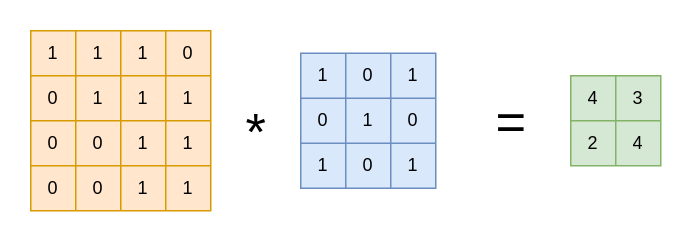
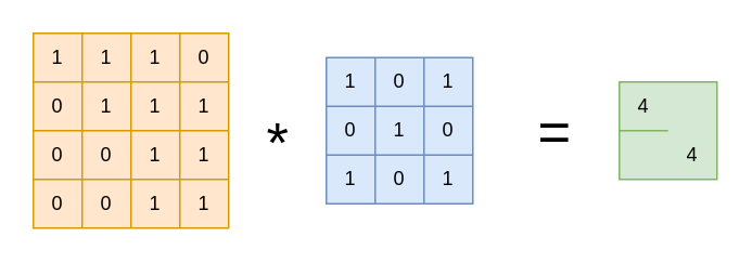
  <mxCell id="0" />
  <mxCell id="1" parent="0" />
  <mxCell id="2" value="" style="shape=table;html=1;whiteSpace=wrap;startSize=0;container=1;collapsible=0;childLayout=tableLayout;fillColor=#dae8fc;strokeColor=#6c8ebf;" vertex="1" parent="1"><mxGeometry x="200" y="35" width="90" height="90" as="geometry" /></mxCell>
  <mxCell id="3" value="" style="shape=partialRectangle;html=1;whiteSpace=wrap;collapsible=0;dropTarget=0;pointerEvents=0;fillColor=none;top=0;left=0;bottom=0;right=0;points=[[0,0.5],[1,0.5]];portConstraint=eastwest;" vertex="1" parent="2"><mxGeometry width="90" height="30" as="geometry" /></mxCell>
  <mxCell id="4" value="1" style="shape=partialRectangle;html=1;whiteSpace=wrap;connectable=0;overflow=hidden;fillColor=none;top=0;left=0;bottom=0;right=0;" vertex="1" parent="3"><mxGeometry width="30" height="30" as="geometry" /></mxCell>
  <mxCell id="5" value="0" style="shape=partialRectangle;html=1;whiteSpace=wrap;connectable=0;overflow=hidden;fillColor=none;top=0;left=0;bottom=0;right=0;" vertex="1" parent="3"><mxGeometry x="30" width="30" height="30" as="geometry" /></mxCell>
  <mxCell id="6" value="1" style="shape=partialRectangle;html=1;whiteSpace=wrap;connectable=0;overflow=hidden;fillColor=none;top=0;left=0;bottom=0;right=0;" vertex="1" parent="3"><mxGeometry x="60" width="30" height="30" as="geometry" /></mxCell>
  <mxCell id="7" value="" style="shape=partialRectangle;html=1;whiteSpace=wrap;collapsible=0;dropTarget=0;pointerEvents=0;fillColor=none;top=0;left=0;bottom=0;right=0;points=[[0,0.5],[1,0.5]];portConstraint=eastwest;" vertex="1" parent="2"><mxGeometry y="30" width="90" height="30" as="geometry" /></mxCell>
  <mxCell id="8" value="0" style="shape=partialRectangle;html=1;whiteSpace=wrap;connectable=0;overflow=hidden;fillColor=none;top=0;left=0;bottom=0;right=0;" vertex="1" parent="7"><mxGeometry width="30" height="30" as="geometry" /></mxCell>
  <mxCell id="9" value="1" style="shape=partialRectangle;html=1;whiteSpace=wrap;connectable=0;overflow=hidden;fillColor=none;top=0;left=0;bottom=0;right=0;" vertex="1" parent="7"><mxGeometry x="30" width="30" height="30" as="geometry" /></mxCell>
  <mxCell id="10" value="0" style="shape=partialRectangle;html=1;whiteSpace=wrap;connectable=0;overflow=hidden;fillColor=none;top=0;left=0;bottom=0;right=0;" vertex="1" parent="7"><mxGeometry x="60" width="30" height="30" as="geometry" /></mxCell>
  <mxCell id="11" value="" style="shape=partialRectangle;html=1;whiteSpace=wrap;collapsible=0;dropTarget=0;pointerEvents=0;fillColor=none;top=0;left=0;bottom=0;right=0;points=[[0,0.5],[1,0.5]];portConstraint=eastwest;" vertex="1" parent="2"><mxGeometry y="60" width="90" height="30" as="geometry" /></mxCell>
  <mxCell id="12" value="1" style="shape=partialRectangle;html=1;whiteSpace=wrap;connectable=0;overflow=hidden;fillColor=none;top=0;left=0;bottom=0;right=0;" vertex="1" parent="11"><mxGeometry width="30" height="30" as="geometry" /></mxCell>
  <mxCell id="13" value="0" style="shape=partialRectangle;html=1;whiteSpace=wrap;connectable=0;overflow=hidden;fillColor=none;top=0;left=0;bottom=0;right=0;" vertex="1" parent="11"><mxGeometry x="30" width="30" height="30" as="geometry" /></mxCell>
  <mxCell id="14" value="1" style="shape=partialRectangle;html=1;whiteSpace=wrap;connectable=0;overflow=hidden;fillColor=none;top=0;left=0;bottom=0;right=0;" vertex="1" parent="11"><mxGeometry x="60" width="30" height="30" as="geometry" /></mxCell>
  <mxCell id="15" value="" style="shape=table;html=1;whiteSpace=wrap;startSize=0;container=1;collapsible=0;childLayout=tableLayout;fillColor=#ffe6cc;strokeColor=#d79b00;" vertex="1" parent="1"><mxGeometry x="20" y="20" width="120" height="120" as="geometry" /></mxCell>
  <mxCell id="16" value="" style="shape=partialRectangle;html=1;whiteSpace=wrap;collapsible=0;dropTarget=0;pointerEvents=0;fillColor=none;top=0;left=0;bottom=0;right=0;points=[[0,0.5],[1,0.5]];portConstraint=eastwest;" vertex="1" parent="15"><mxGeometry width="120" height="30" as="geometry" /></mxCell>
  <mxCell id="17" value="1" style="shape=partialRectangle;html=1;whiteSpace=wrap;connectable=0;overflow=hidden;fillColor=none;top=0;left=0;bottom=0;right=0;" vertex="1" parent="16"><mxGeometry width="30" height="30" as="geometry" /></mxCell>
  <mxCell id="18" value="1" style="shape=partialRectangle;html=1;whiteSpace=wrap;connectable=0;overflow=hidden;fillColor=none;top=0;left=0;bottom=0;right=0;" vertex="1" parent="16"><mxGeometry x="30" width="30" height="30" as="geometry" /></mxCell>
  <mxCell id="19" value="1" style="shape=partialRectangle;html=1;whiteSpace=wrap;connectable=0;overflow=hidden;fillColor=none;top=0;left=0;bottom=0;right=0;" vertex="1" parent="16"><mxGeometry x="60" width="30" height="30" as="geometry" /></mxCell>
  <mxCell id="20" value="0" style="shape=partialRectangle;html=1;whiteSpace=wrap;connectable=0;overflow=hidden;fillColor=none;top=0;left=0;bottom=0;right=0;" vertex="1" parent="16"><mxGeometry x="90" width="30" height="30" as="geometry" /></mxCell>
  <mxCell id="21" value="" style="shape=partialRectangle;html=1;whiteSpace=wrap;collapsible=0;dropTarget=0;pointerEvents=0;fillColor=none;top=0;left=0;bottom=0;right=0;points=[[0,0.5],[1,0.5]];portConstraint=eastwest;" vertex="1" parent="15"><mxGeometry y="30" width="120" height="30" as="geometry" /></mxCell>
  <mxCell id="22" value="0" style="shape=partialRectangle;html=1;whiteSpace=wrap;connectable=0;overflow=hidden;fillColor=none;top=0;left=0;bottom=0;right=0;" vertex="1" parent="21"><mxGeometry width="30" height="30" as="geometry" /></mxCell>
  <mxCell id="23" value="1" style="shape=partialRectangle;html=1;whiteSpace=wrap;connectable=0;overflow=hidden;fillColor=none;top=0;left=0;bottom=0;right=0;" vertex="1" parent="21"><mxGeometry x="30" width="30" height="30" as="geometry" /></mxCell>
  <mxCell id="24" value="1" style="shape=partialRectangle;html=1;whiteSpace=wrap;connectable=0;overflow=hidden;fillColor=none;top=0;left=0;bottom=0;right=0;" vertex="1" parent="21"><mxGeometry x="60" width="30" height="30" as="geometry" /></mxCell>
  <mxCell id="25" value="1" style="shape=partialRectangle;html=1;whiteSpace=wrap;connectable=0;overflow=hidden;fillColor=none;top=0;left=0;bottom=0;right=0;" vertex="1" parent="21"><mxGeometry x="90" width="30" height="30" as="geometry" /></mxCell>
  <mxCell id="26" value="" style="shape=partialRectangle;html=1;whiteSpace=wrap;collapsible=0;dropTarget=0;pointerEvents=0;fillColor=none;top=0;left=0;bottom=0;right=0;points=[[0,0.5],[1,0.5]];portConstraint=eastwest;" vertex="1" parent="15"><mxGeometry y="60" width="120" height="30" as="geometry" /></mxCell>
  <mxCell id="27" value="0" style="shape=partialRectangle;html=1;whiteSpace=wrap;connectable=0;overflow=hidden;fillColor=none;top=0;left=0;bottom=0;right=0;" vertex="1" parent="26"><mxGeometry width="30" height="30" as="geometry" /></mxCell>
  <mxCell id="28" value="0" style="shape=partialRectangle;html=1;whiteSpace=wrap;connectable=0;overflow=hidden;fillColor=none;top=0;left=0;bottom=0;right=0;" vertex="1" parent="26"><mxGeometry x="30" width="30" height="30" as="geometry" /></mxCell>
  <mxCell id="29" value="1" style="shape=partialRectangle;html=1;whiteSpace=wrap;connectable=0;overflow=hidden;fillColor=none;top=0;left=0;bottom=0;right=0;" vertex="1" parent="26"><mxGeometry x="60" width="30" height="30" as="geometry" /></mxCell>
  <mxCell id="30" value="1" style="shape=partialRectangle;html=1;whiteSpace=wrap;connectable=0;overflow=hidden;fillColor=none;top=0;left=0;bottom=0;right=0;" vertex="1" parent="26"><mxGeometry x="90" width="30" height="30" as="geometry" /></mxCell>
  <mxCell id="31" value="" style="shape=partialRectangle;html=1;whiteSpace=wrap;collapsible=0;dropTarget=0;pointerEvents=0;fillColor=none;top=0;left=0;bottom=0;right=0;points=[[0,0.5],[1,0.5]];portConstraint=eastwest;" vertex="1" parent="15"><mxGeometry y="90" width="120" height="30" as="geometry" /></mxCell>
  <mxCell id="32" value="0" style="shape=partialRectangle;html=1;whiteSpace=wrap;connectable=0;overflow=hidden;fillColor=none;top=0;left=0;bottom=0;right=0;" vertex="1" parent="31"><mxGeometry width="30" height="30" as="geometry" /></mxCell>
  <mxCell id="33" value="0" style="shape=partialRectangle;html=1;whiteSpace=wrap;connectable=0;overflow=hidden;fillColor=none;top=0;left=0;bottom=0;right=0;" vertex="1" parent="31"><mxGeometry x="30" width="30" height="30" as="geometry" /></mxCell>
  <mxCell id="34" value="1" style="shape=partialRectangle;html=1;whiteSpace=wrap;connectable=0;overflow=hidden;fillColor=none;top=0;left=0;bottom=0;right=0;" vertex="1" parent="31"><mxGeometry x="60" width="30" height="30" as="geometry" /></mxCell>
  <mxCell id="35" value="1" style="shape=partialRectangle;html=1;whiteSpace=wrap;connectable=0;overflow=hidden;fillColor=none;top=0;left=0;bottom=0;right=0;" vertex="1" parent="31"><mxGeometry x="90" width="30" height="30" as="geometry" /></mxCell>
  <mxCell id="36" value="&lt;font style=&quot;font-size: 35px&quot;&gt;*&lt;/font&gt;" style="text;html=1;align=center;verticalAlign=middle;resizable=0;points=[];autosize=1;" vertex="1" parent="1"><mxGeometry x="155" y="72" width="30" height="30" as="geometry" /></mxCell>
  <mxCell id="37" value="&lt;font style=&quot;font-size: 35px&quot;&gt;=&lt;/font&gt;" style="text;html=1;align=center;verticalAlign=middle;resizable=0;points=[];autosize=1;" vertex="1" parent="1"><mxGeometry x="320" y="65" width="40" height="30" as="geometry" /></mxCell>
  <mxCell id="38" value="" style="shape=table;html=1;whiteSpace=wrap;startSize=0;container=1;collapsible=0;childLayout=tableLayout;fillColor=#d5e8d4;strokeColor=#82b366;" vertex="1" parent="1"><mxGeometry x="380" y="50" width="60" height="60" as="geometry" /></mxCell>
  <mxCell id="39" value="" style="shape=partialRectangle;html=1;whiteSpace=wrap;collapsible=0;dropTarget=0;pointerEvents=0;fillColor=none;top=0;left=0;bottom=0;right=0;points=[[0,0.5],[1,0.5]];portConstraint=eastwest;" vertex="1" parent="38"><mxGeometry width="60" height="30" as="geometry" /></mxCell>
  <mxCell id="40" value="4" style="shape=partialRectangle;html=1;whiteSpace=wrap;connectable=0;overflow=hidden;fillColor=none;top=0;left=0;bottom=0;right=0;" vertex="1" parent="39"><mxGeometry width="30" height="30" as="geometry" /></mxCell>
- <mxCell id="41" value="3" style="shape=partialRectangle;html=1;whiteSpace=wrap;connectable=0;overflow=hidden;fillColor=none;top=0;left=0;bottom=0;right=0;" vertex="1" parent="39"><mxGeometry x="30" width="30" height="30" as="geometry" /></mxCell>
  <mxCell id="42" value="" style="shape=partialRectangle;html=1;whiteSpace=wrap;collapsible=0;dropTarget=0;pointerEvents=0;fillColor=none;top=0;left=0;bottom=0;right=0;points=[[0,0.5],[1,0.5]];portConstraint=eastwest;" vertex="1" parent="38"><mxGeometry y="30" width="60" height="30" as="geometry" /></mxCell>
- <mxCell id="43" value="2" style="shape=partialRectangle;html=1;whiteSpace=wrap;connectable=0;overflow=hidden;fillColor=none;top=0;left=0;bottom=0;right=0;" vertex="1" parent="42"><mxGeometry width="30" height="30" as="geometry" /></mxCell>
  <mxCell id="44" value="4" style="shape=partialRectangle;html=1;whiteSpace=wrap;connectable=0;overflow=hidden;fillColor=none;top=0;left=0;bottom=0;right=0;" vertex="1" parent="42"><mxGeometry x="30" width="30" height="30" as="geometry" /></mxCell>
